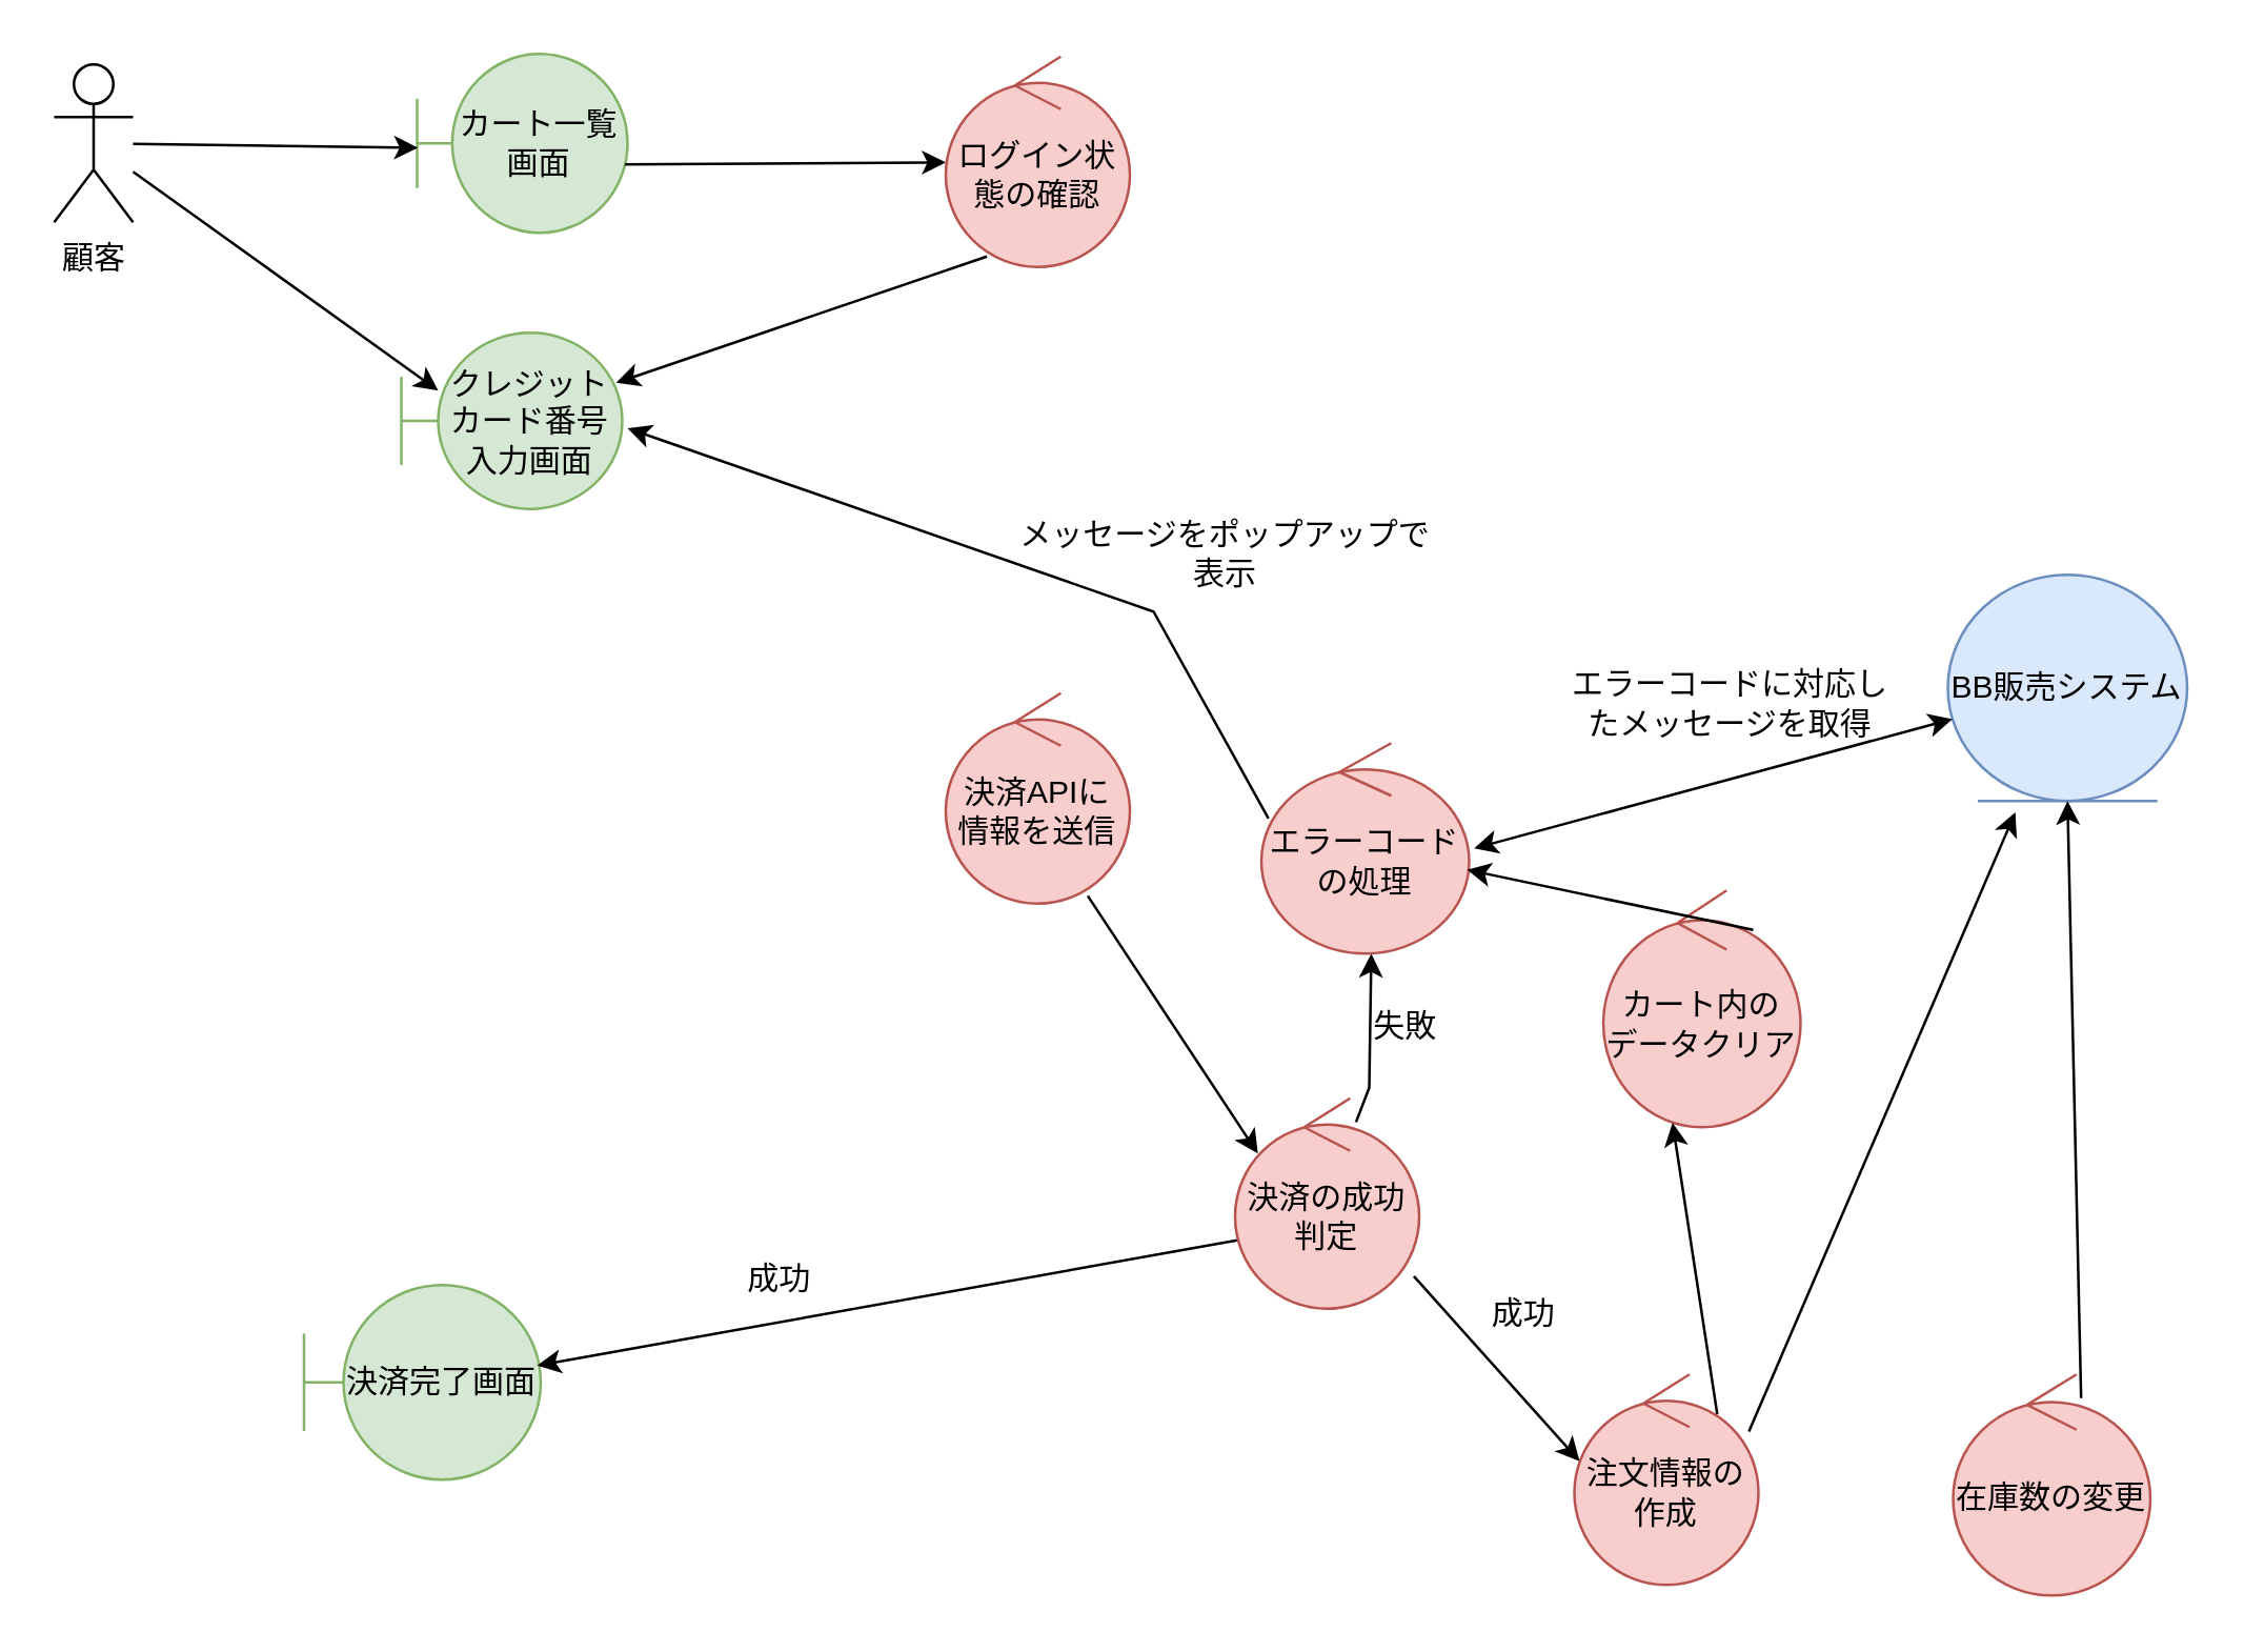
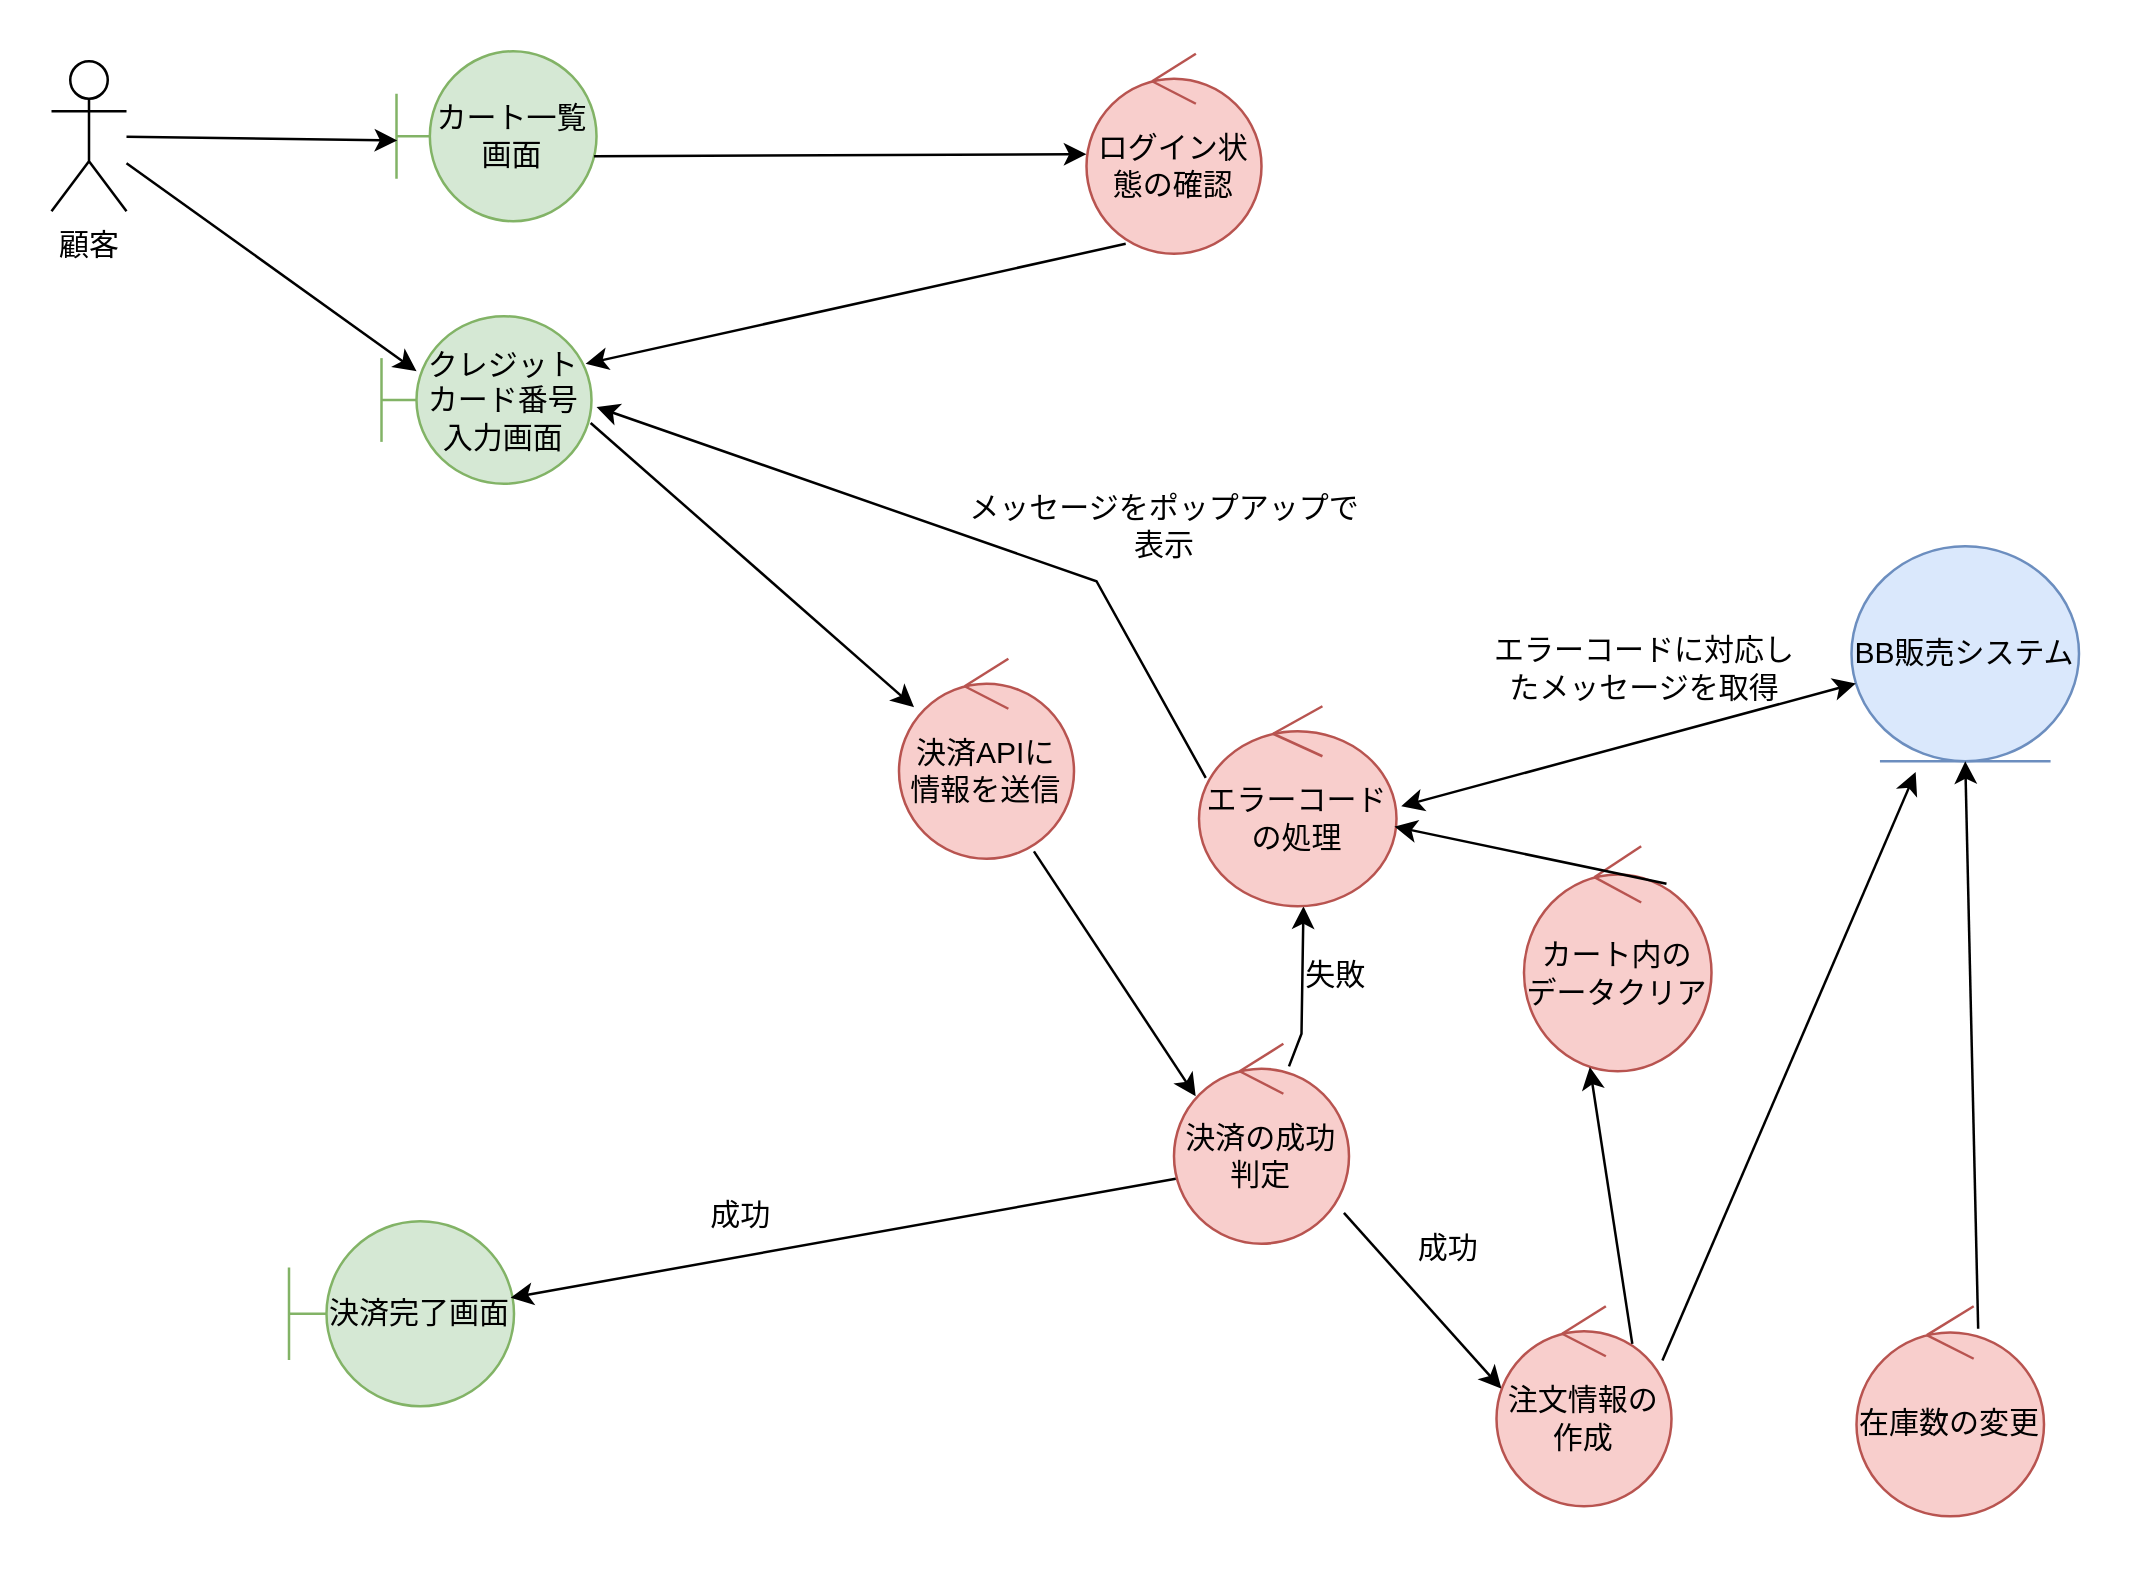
  <mxCell id="0" />
  <mxCell id="1" parent="0" />
  <mxCell id="2" value="顧客" style="shape=umlActor;verticalLabelPosition=bottom;verticalAlign=top;html=1;outlineConnect=0;" parent="1" vertex="1"><mxGeometry x="20" y="24" width="30" height="60" as="geometry" /></mxCell>
  <mxCell id="3" value="カート一覧画面" style="shape=umlBoundary;whiteSpace=wrap;html=1;fillColor=#d5e8d4;strokeColor=#82b366;" parent="1" vertex="1"><mxGeometry x="158" y="20" width="80" height="68" as="geometry" /></mxCell>
  <mxCell id="4" value="" style="endArrow=classic;html=1;rounded=0;entryX=0.004;entryY=0.525;entryDx=0;entryDy=0;entryPerimeter=0;" parent="1" source="2" target="3" edge="1"><mxGeometry width="50" height="50" relative="1" as="geometry"><mxPoint x="322" y="251" as="sourcePoint" /><mxPoint x="372" y="201" as="targetPoint" /></mxGeometry></mxCell>
  <mxCell id="5" value="" style="endArrow=classic;html=1;rounded=0;exitX=0.988;exitY=0.618;exitDx=0;exitDy=0;exitPerimeter=0;" parent="1" source="3" target="6" edge="1"><mxGeometry width="50" height="50" relative="1" as="geometry"><mxPoint x="322" y="251" as="sourcePoint" /><mxPoint x="390" y="94" as="targetPoint" /></mxGeometry></mxCell>
- <mxCell id="6" value="ログイン状態の確認" style="ellipse;shape=umlControl;whiteSpace=wrap;html=1;fillColor=#f8cecc;strokeColor=#b85450;" parent="1" vertex="1"><mxGeometry x="359" y="21" width="70" height="80" as="geometry" /></mxCell>
+ <mxCell id="6" value="ログイン状態の確認" style="ellipse;shape=umlControl;whiteSpace=wrap;html=1;fillColor=#f8cecc;strokeColor=#b85450;" parent="1" vertex="1"><mxGeometry x="434" y="21" width="70" height="80" as="geometry" /></mxCell>
  <mxCell id="7" value="クレジットカード番号入力画面" style="shape=umlBoundary;whiteSpace=wrap;html=1;fillColor=#d5e8d4;strokeColor=#82b366;" parent="1" vertex="1"><mxGeometry x="152" y="126" width="84" height="67" as="geometry" /></mxCell>
  <mxCell id="8" value="" style="endArrow=classic;html=1;rounded=0;exitX=0.224;exitY=0.95;exitDx=0;exitDy=0;exitPerimeter=0;entryX=0.972;entryY=0.284;entryDx=0;entryDy=0;entryPerimeter=0;" parent="1" source="6" target="7" edge="1"><mxGeometry width="50" height="50" relative="1" as="geometry"><mxPoint x="322" y="251" as="sourcePoint" /><mxPoint x="372" y="201" as="targetPoint" /></mxGeometry></mxCell>
  <mxCell id="9" value="" style="endArrow=classic;html=1;rounded=0;entryX=0.167;entryY=0.328;entryDx=0;entryDy=0;entryPerimeter=0;" parent="1" source="2" target="7" edge="1"><mxGeometry width="50" height="50" relative="1" as="geometry"><mxPoint x="322" y="251" as="sourcePoint" /><mxPoint x="372" y="201" as="targetPoint" /></mxGeometry></mxCell>
  <mxCell id="10" value="決済APIに&lt;div&gt;情報を送信&lt;/div&gt;" style="ellipse;shape=umlControl;whiteSpace=wrap;html=1;fillColor=#f8cecc;strokeColor=#b85450;" parent="1" vertex="1"><mxGeometry x="359" y="263" width="70" height="80" as="geometry" /></mxCell>
+ <mxCell id="11" value="" style="endArrow=classic;html=1;rounded=0;exitX=0.996;exitY=0.637;exitDx=0;exitDy=0;exitPerimeter=0;entryX=0.086;entryY=0.242;entryDx=0;entryDy=0;entryPerimeter=0;" parent="1" source="7" target="10" edge="1"><mxGeometry width="50" height="50" relative="1" as="geometry"><mxPoint x="322" y="250" as="sourcePoint" /><mxPoint x="357" y="349" as="targetPoint" /></mxGeometry></mxCell>
  <mxCell id="12" value="" style="endArrow=classic;html=1;rounded=0;exitX=0.771;exitY=0.963;exitDx=0;exitDy=0;exitPerimeter=0;entryX=0.124;entryY=0.263;entryDx=0;entryDy=0;entryPerimeter=0;" parent="1" source="10" target="13" edge="1"><mxGeometry width="50" height="50" relative="1" as="geometry"><mxPoint x="322" y="250" as="sourcePoint" /><mxPoint x="546" y="243" as="targetPoint" /></mxGeometry></mxCell>
  <mxCell id="13" value="決済の成功判定" style="ellipse;shape=umlControl;whiteSpace=wrap;html=1;fillColor=#f8cecc;strokeColor=#b85450;" parent="1" vertex="1"><mxGeometry x="469" y="417" width="70" height="80" as="geometry" /></mxCell>
  <mxCell id="14" value="決済完了画面" style="shape=umlBoundary;whiteSpace=wrap;html=1;fillColor=#d5e8d4;strokeColor=#82b366;" parent="1" vertex="1"><mxGeometry x="115" y="488" width="90" height="74" as="geometry" /></mxCell>
  <mxCell id="15" value="" style="endArrow=classic;html=1;rounded=0;exitX=0.01;exitY=0.675;exitDx=0;exitDy=0;exitPerimeter=0;entryX=0.985;entryY=0.414;entryDx=0;entryDy=0;entryPerimeter=0;" parent="1" source="13" target="14" edge="1"><mxGeometry width="50" height="50" relative="1" as="geometry"><mxPoint x="322" y="350" as="sourcePoint" /><mxPoint x="372" y="300" as="targetPoint" /></mxGeometry></mxCell>
  <mxCell id="16" value="成功" style="text;html=1;align=center;verticalAlign=middle;whiteSpace=wrap;rounded=0;" parent="1" vertex="1"><mxGeometry x="257.5" y="465" width="76" height="42" as="geometry" /></mxCell>
  <mxCell id="17" value="" style="endArrow=classic;html=1;rounded=0;entryX=0.529;entryY=1;entryDx=0;entryDy=0;entryPerimeter=0;exitX=0.657;exitY=0.113;exitDx=0;exitDy=0;exitPerimeter=0;" parent="1" source="13" target="18" edge="1"><mxGeometry width="50" height="50" relative="1" as="geometry"><mxPoint x="322" y="350" as="sourcePoint" /><mxPoint x="294" y="413" as="targetPoint" /><Array as="points"><mxPoint x="520" y="413" /></Array></mxGeometry></mxCell>
  <mxCell id="18" value="エラーコードの処理" style="ellipse;shape=umlControl;whiteSpace=wrap;html=1;fillColor=#f8cecc;strokeColor=#b85450;" parent="1" vertex="1"><mxGeometry x="479" y="282" width="79" height="80" as="geometry" /></mxCell>
  <mxCell id="19" value="BB販売システム" style="ellipse;shape=umlEntity;whiteSpace=wrap;html=1;fillColor=#dae8fc;strokeColor=#6c8ebf;" parent="1" vertex="1"><mxGeometry x="740" y="218" width="91" height="86" as="geometry" /></mxCell>
  <mxCell id="20" value="失敗" style="text;html=1;align=center;verticalAlign=middle;whiteSpace=wrap;rounded=0;" parent="1" vertex="1"><mxGeometry x="504" y="375" width="60" height="30" as="geometry" /></mxCell>
  <mxCell id="21" value="エラーコードに対応したメッセージを取得" style="text;html=1;align=center;verticalAlign=middle;whiteSpace=wrap;rounded=0;" parent="1" vertex="1"><mxGeometry x="592" y="252" width="131" height="30" as="geometry" /></mxCell>
  <mxCell id="22" value="" style="endArrow=classic;startArrow=classic;html=1;rounded=0;exitX=1.024;exitY=0.5;exitDx=0;exitDy=0;exitPerimeter=0;" parent="1" source="18" target="19" edge="1"><mxGeometry width="50" height="50" relative="1" as="geometry"><mxPoint x="504" y="350" as="sourcePoint" /><mxPoint x="554" y="300" as="targetPoint" /></mxGeometry></mxCell>
  <mxCell id="23" value="" style="endArrow=classic;html=1;rounded=0;exitX=0.034;exitY=0.358;exitDx=0;exitDy=0;exitPerimeter=0;entryX=1.024;entryY=0.542;entryDx=0;entryDy=0;entryPerimeter=0;" parent="1" source="18" target="7" edge="1"><mxGeometry width="50" height="50" relative="1" as="geometry"><mxPoint x="504" y="350" as="sourcePoint" /><mxPoint x="272" y="390" as="targetPoint" /><Array as="points"><mxPoint x="438" y="232" /></Array></mxGeometry></mxCell>
  <mxCell id="24" value="メッセージをポップアップで表示" style="text;html=1;align=center;verticalAlign=middle;whiteSpace=wrap;rounded=0;rotation=0;" parent="1" vertex="1"><mxGeometry x="382" y="195" width="167" height="30" as="geometry" /></mxCell>
  <mxCell id="25" value="在庫数の変更" style="ellipse;shape=umlControl;whiteSpace=wrap;html=1;fillColor=#f8cecc;strokeColor=#b85450;" parent="1" vertex="1"><mxGeometry x="742" y="522" width="75" height="84" as="geometry" /></mxCell>
  <mxCell id="26" value="" style="endArrow=classic;html=1;rounded=0;exitX=0.971;exitY=0.846;exitDx=0;exitDy=0;exitPerimeter=0;" parent="1" source="13" edge="1"><mxGeometry width="50" height="50" relative="1" as="geometry"><mxPoint x="393" y="351" as="sourcePoint" /><mxPoint x="600" y="555" as="targetPoint" /></mxGeometry></mxCell>
  <mxCell id="27" value="成功" style="text;html=1;align=center;verticalAlign=middle;whiteSpace=wrap;rounded=0;" parent="1" vertex="1"><mxGeometry x="549" y="484" width="60" height="30" as="geometry" /></mxCell>
  <mxCell id="28" value="" style="endArrow=classic;html=1;rounded=0;entryX=0.5;entryY=1;entryDx=0;entryDy=0;exitX=0.649;exitY=0.107;exitDx=0;exitDy=0;exitPerimeter=0;" parent="1" source="25" target="19" edge="1"><mxGeometry width="50" height="50" relative="1" as="geometry"><mxPoint x="771" y="424" as="sourcePoint" /><mxPoint x="443" y="301" as="targetPoint" /></mxGeometry></mxCell>
  <mxCell id="29" value="カート内の&lt;div&gt;データクリア&lt;/div&gt;" style="ellipse;shape=umlControl;whiteSpace=wrap;html=1;fillColor=#f8cecc;strokeColor=#b85450;" parent="1" vertex="1"><mxGeometry x="609" y="338" width="75" height="90" as="geometry" /></mxCell>
  <mxCell id="30" value="" style="endArrow=classic;html=1;rounded=0;exitX=0.76;exitY=0.167;exitDx=0;exitDy=0;exitPerimeter=0;" parent="1" source="29" target="18" edge="1"><mxGeometry width="50" height="50" relative="1" as="geometry"><mxPoint x="456" y="459" as="sourcePoint" /><mxPoint x="506" y="409" as="targetPoint" /></mxGeometry></mxCell>
  <mxCell id="31" value="" style="endArrow=classic;html=1;rounded=0;exitX=0.776;exitY=0.188;exitDx=0;exitDy=0;exitPerimeter=0;entryX=0.351;entryY=0.981;entryDx=0;entryDy=0;entryPerimeter=0;" parent="1" source="32" target="29" edge="1"><mxGeometry width="50" height="50" relative="1" as="geometry"><mxPoint x="435" y="359" as="sourcePoint" /><mxPoint x="652" y="443" as="targetPoint" /></mxGeometry></mxCell>
  <mxCell id="32" value="注文情報の作成" style="ellipse;shape=umlControl;whiteSpace=wrap;html=1;fillColor=#f8cecc;strokeColor=#b85450;" parent="1" vertex="1"><mxGeometry x="598" y="522" width="70" height="80" as="geometry" /></mxCell>
  <mxCell id="33" value="" style="endArrow=classic;html=1;exitX=0.948;exitY=0.271;exitDx=0;exitDy=0;exitPerimeter=0;entryX=0.282;entryY=1.05;entryDx=0;entryDy=0;entryPerimeter=0;" parent="1" source="32" target="19" edge="1"><mxGeometry width="50" height="50" relative="1" as="geometry"><mxPoint x="626" y="506" as="sourcePoint" /><mxPoint x="676" y="456" as="targetPoint" /></mxGeometry></mxCell>
